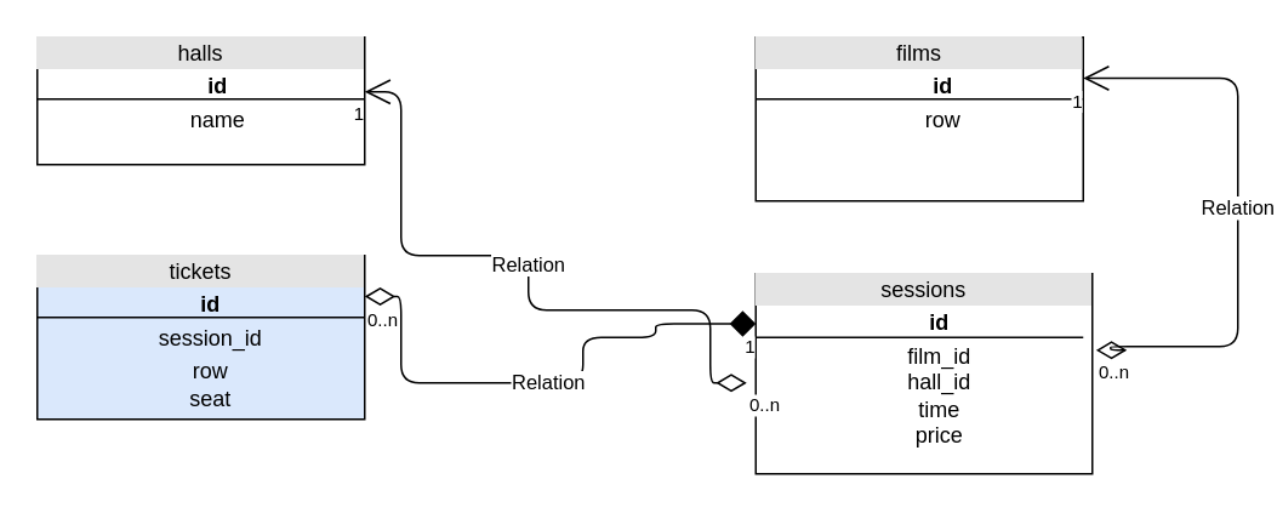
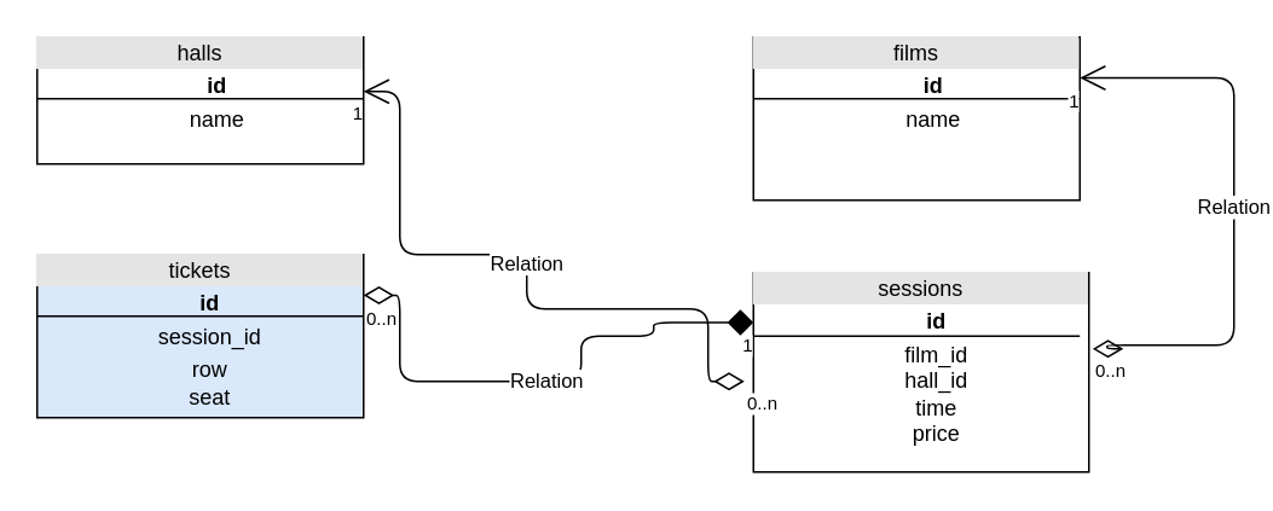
  <mxCell id="0" />
  <mxCell id="1" parent="0" />
  <mxCell id="2" value="&lt;div style=&quot;box-sizing: border-box ; width: 100% ; background: #e4e4e4 ; padding: 2px&quot;&gt;halls&lt;/div&gt;&lt;table style=&quot;width: 100% ; font-size: 1em&quot; cellpadding=&quot;2&quot; cellspacing=&quot;0&quot;&gt;&lt;tbody&gt;&lt;tr&gt;&lt;td&gt;&lt;br&gt;&lt;/td&gt;&lt;td&gt;&lt;b&gt;id&lt;/b&gt;&lt;/td&gt;&lt;/tr&gt;&lt;tr&gt;&lt;td&gt;&lt;br&gt;&lt;/td&gt;&lt;td&gt;name&lt;/td&gt;&lt;/tr&gt;&lt;tr&gt;&lt;td&gt;&lt;/td&gt;&lt;td&gt;&lt;br&gt;&lt;/td&gt;&lt;/tr&gt;&lt;/tbody&gt;&lt;/table&gt;" style="verticalAlign=top;align=center;overflow=fill;html=1;" vertex="1" parent="1"><mxGeometry x="20" y="20" width="180" height="70" as="geometry" /></mxCell>
- <mxCell id="3" value="&lt;div style=&quot;box-sizing: border-box ; width: 100% ; background: #e4e4e4 ; padding: 2px&quot;&gt;films&lt;/div&gt;&lt;table style=&quot;width: 100% ; font-size: 1em&quot; cellpadding=&quot;2&quot; cellspacing=&quot;0&quot;&gt;&lt;tbody&gt;&lt;tr&gt;&lt;td&gt;&lt;br&gt;&lt;/td&gt;&lt;td&gt;&lt;b&gt;id&lt;/b&gt;&lt;/td&gt;&lt;/tr&gt;&lt;tr&gt;&lt;td&gt;&lt;br&gt;&lt;/td&gt;&lt;td&gt;row&lt;/td&gt;&lt;/tr&gt;&lt;tr&gt;&lt;td&gt;&lt;br&gt;&lt;/td&gt;&lt;td&gt;&lt;/td&gt;&lt;/tr&gt;&lt;/tbody&gt;&lt;/table&gt;" style="verticalAlign=top;align=center;overflow=fill;html=1;" vertex="1" parent="1"><mxGeometry x="415" y="20" width="180" height="90" as="geometry" /></mxCell>
+ <mxCell id="3" value="&lt;div style=&quot;box-sizing: border-box ; width: 100% ; background: #e4e4e4 ; padding: 2px&quot;&gt;films&lt;/div&gt;&lt;table style=&quot;width: 100% ; font-size: 1em&quot; cellpadding=&quot;2&quot; cellspacing=&quot;0&quot;&gt;&lt;tbody&gt;&lt;tr&gt;&lt;td&gt;&lt;br&gt;&lt;/td&gt;&lt;td&gt;&lt;b&gt;id&lt;/b&gt;&lt;/td&gt;&lt;/tr&gt;&lt;tr&gt;&lt;td&gt;&lt;br&gt;&lt;/td&gt;&lt;td&gt;name&lt;/td&gt;&lt;/tr&gt;&lt;tr&gt;&lt;td&gt;&lt;br&gt;&lt;/td&gt;&lt;td&gt;&lt;/td&gt;&lt;/tr&gt;&lt;/tbody&gt;&lt;/table&gt;" style="verticalAlign=top;align=center;overflow=fill;html=1;" vertex="1" parent="1"><mxGeometry x="415" y="20" width="180" height="90" as="geometry" /></mxCell>
  <mxCell id="4" value="&lt;div style=&quot;box-sizing: border-box ; width: 100% ; background: #e4e4e4 ; padding: 2px&quot;&gt;tickets&lt;/div&gt;&lt;table style=&quot;width: 100% ; font-size: 1em&quot; cellpadding=&quot;2&quot; cellspacing=&quot;0&quot;&gt;&lt;tbody&gt;&lt;tr&gt;&lt;td&gt;&lt;br&gt;&lt;/td&gt;&lt;td&gt;&lt;b&gt;id&lt;/b&gt;&lt;/td&gt;&lt;/tr&gt;&lt;tr&gt;&lt;td&gt;&lt;br&gt;&lt;/td&gt;&lt;td&gt;session_id&lt;/td&gt;&lt;/tr&gt;&lt;tr&gt;&lt;td&gt;&lt;/td&gt;&lt;td&gt;row&lt;br&gt;seat&lt;/td&gt;&lt;/tr&gt;&lt;/tbody&gt;&lt;/table&gt;" style="verticalAlign=top;align=center;overflow=fill;html=1;fillColor=#dae8fc;" vertex="1" parent="1"><mxGeometry x="20" y="140" width="180" height="90" as="geometry" /></mxCell>
  <mxCell id="5" value="&lt;div style=&quot;box-sizing: border-box ; width: 100% ; background: #e4e4e4 ; padding: 2px&quot;&gt;sessions&lt;/div&gt;&lt;table style=&quot;width: 100% ; font-size: 1em&quot; cellpadding=&quot;2&quot; cellspacing=&quot;0&quot;&gt;&lt;tbody&gt;&lt;tr&gt;&lt;td&gt;&lt;/td&gt;&lt;td&gt;&lt;b&gt;id&lt;/b&gt;&lt;/td&gt;&lt;/tr&gt;&lt;tr&gt;&lt;td&gt;&lt;br&gt;&lt;/td&gt;&lt;td&gt;film_id&lt;br&gt;hall_id&lt;br&gt;time&lt;br&gt;price&lt;/td&gt;&lt;/tr&gt;&lt;/tbody&gt;&lt;/table&gt;" style="verticalAlign=top;align=center;overflow=fill;html=1;" vertex="1" parent="1"><mxGeometry x="415" y="150" width="185" height="110" as="geometry" /></mxCell>
  <mxCell id="6" value="" style="line;strokeWidth=1;fillColor=none;align=left;verticalAlign=middle;spacingTop=-1;spacingLeft=3;spacingRight=3;rotatable=0;labelPosition=right;points=[];portConstraint=eastwest;" vertex="1" parent="1"><mxGeometry x="20" y="50" width="180" height="8" as="geometry" /></mxCell>
  <mxCell id="7" value="" style="line;strokeWidth=1;fillColor=none;align=left;verticalAlign=middle;spacingTop=-1;spacingLeft=3;spacingRight=3;rotatable=0;labelPosition=right;points=[];portConstraint=eastwest;" vertex="1" parent="1"><mxGeometry x="415" y="50" width="180" height="8" as="geometry" /></mxCell>
  <mxCell id="8" value="" style="line;strokeWidth=1;fillColor=none;align=left;verticalAlign=middle;spacingTop=-1;spacingLeft=3;spacingRight=3;rotatable=0;labelPosition=right;points=[];portConstraint=eastwest;" vertex="1" parent="1"><mxGeometry x="20" y="170" width="180" height="8" as="geometry" /></mxCell>
  <mxCell id="9" value="" style="line;strokeWidth=1;fillColor=none;align=left;verticalAlign=middle;spacingTop=-1;spacingLeft=3;spacingRight=3;rotatable=0;labelPosition=right;points=[];portConstraint=eastwest;" vertex="1" parent="1"><mxGeometry x="415" y="181" width="180" height="8" as="geometry" /></mxCell>
  <mxCell id="10" value="Relation" style="endArrow=open;html=1;endSize=12;startArrow=diamondThin;startSize=14;startFill=0;edgeStyle=orthogonalEdgeStyle;" edge="1" parent="1"><mxGeometry relative="1" as="geometry"><mxPoint x="410" y="210" as="sourcePoint" /><mxPoint x="200" y="50" as="targetPoint" /><Array as="points"><mxPoint x="390" y="210" /><mxPoint x="390" y="170" /><mxPoint x="290" y="170" /><mxPoint x="290" y="140" /><mxPoint x="220" y="140" /><mxPoint x="220" y="50" /></Array></mxGeometry></mxCell>
  <mxCell id="11" value="0..n" style="resizable=0;html=1;align=left;verticalAlign=top;labelBackgroundColor=#ffffff;fontSize=10;" connectable="0" vertex="1" parent="10"><mxGeometry x="-1" relative="1" as="geometry" /></mxCell>
  <mxCell id="12" value="1" style="resizable=0;html=1;align=right;verticalAlign=top;labelBackgroundColor=#ffffff;fontSize=10;" connectable="0" vertex="1" parent="10"><mxGeometry x="1" relative="1" as="geometry" /></mxCell>
  <mxCell id="13" value="Relation" style="endArrow=open;html=1;endSize=12;startArrow=diamondThin;startSize=14;startFill=0;edgeStyle=orthogonalEdgeStyle;entryX=1;entryY=0.25;entryDx=0;entryDy=0;exitX=1.011;exitY=0.382;exitDx=0;exitDy=0;exitPerimeter=0;" edge="1" parent="1" source="5" target="3"><mxGeometry relative="1" as="geometry"><mxPoint x="610" y="190" as="sourcePoint" /><mxPoint x="610" y="50" as="targetPoint" /><Array as="points"><mxPoint x="610" y="192" /><mxPoint x="610" y="190" /><mxPoint x="680" y="190" /><mxPoint x="680" y="43" /></Array></mxGeometry></mxCell>
  <mxCell id="14" value="0..n" style="resizable=0;html=1;align=left;verticalAlign=top;labelBackgroundColor=#ffffff;fontSize=10;" connectable="0" vertex="1" parent="13"><mxGeometry x="-1" relative="1" as="geometry" /></mxCell>
  <mxCell id="15" value="1" style="resizable=0;html=1;align=right;verticalAlign=top;labelBackgroundColor=#ffffff;fontSize=10;" connectable="0" vertex="1" parent="13"><mxGeometry x="1" relative="1" as="geometry" /></mxCell>
  <mxCell id="16" value="Relation" style="endArrow=diamond;html=1;endSize=12;startArrow=diamondThin;startSize=14;startFill=0;edgeStyle=orthogonalEdgeStyle;exitX=1;exitY=0.25;exitDx=0;exitDy=0;entryX=0;entryY=0.25;entryDx=0;entryDy=0;" edge="1" parent="1" source="4" target="5"><mxGeometry relative="1" as="geometry"><mxPoint x="20" y="370" as="sourcePoint" /><mxPoint x="410" y="173" as="targetPoint" /><Array as="points"><mxPoint x="220" y="163" /><mxPoint x="220" y="210" /><mxPoint x="320" y="210" /><mxPoint x="320" y="185" /><mxPoint x="360" y="185" /><mxPoint x="360" y="178" /></Array></mxGeometry></mxCell>
  <mxCell id="17" value="0..n" style="resizable=0;html=1;align=left;verticalAlign=top;labelBackgroundColor=#ffffff;fontSize=10;" connectable="0" vertex="1" parent="16"><mxGeometry x="-1" relative="1" as="geometry" /></mxCell>
  <mxCell id="18" value="1" style="resizable=0;html=1;align=right;verticalAlign=top;labelBackgroundColor=#ffffff;fontSize=10;" connectable="0" vertex="1" parent="16"><mxGeometry x="1" relative="1" as="geometry" /></mxCell>
  <mxCell id="19" style="edgeStyle=orthogonalEdgeStyle;rounded=0;orthogonalLoop=1;jettySize=auto;html=1;exitX=0.5;exitY=1;exitDx=0;exitDy=0;" edge="1" parent="1" source="3" target="3"><mxGeometry relative="1" as="geometry" /></mxCell>
